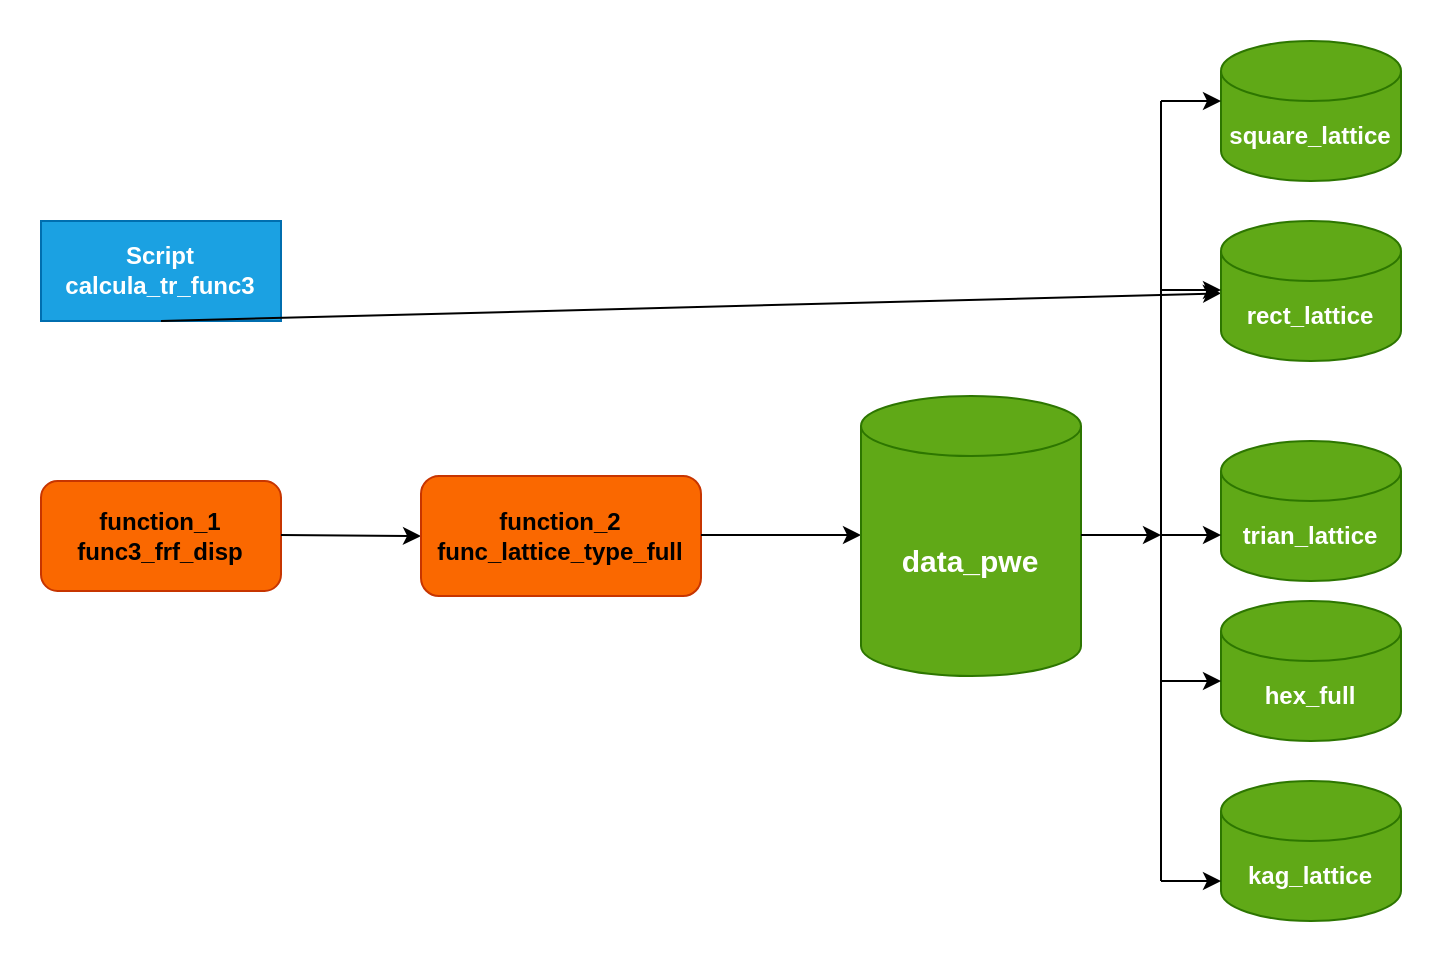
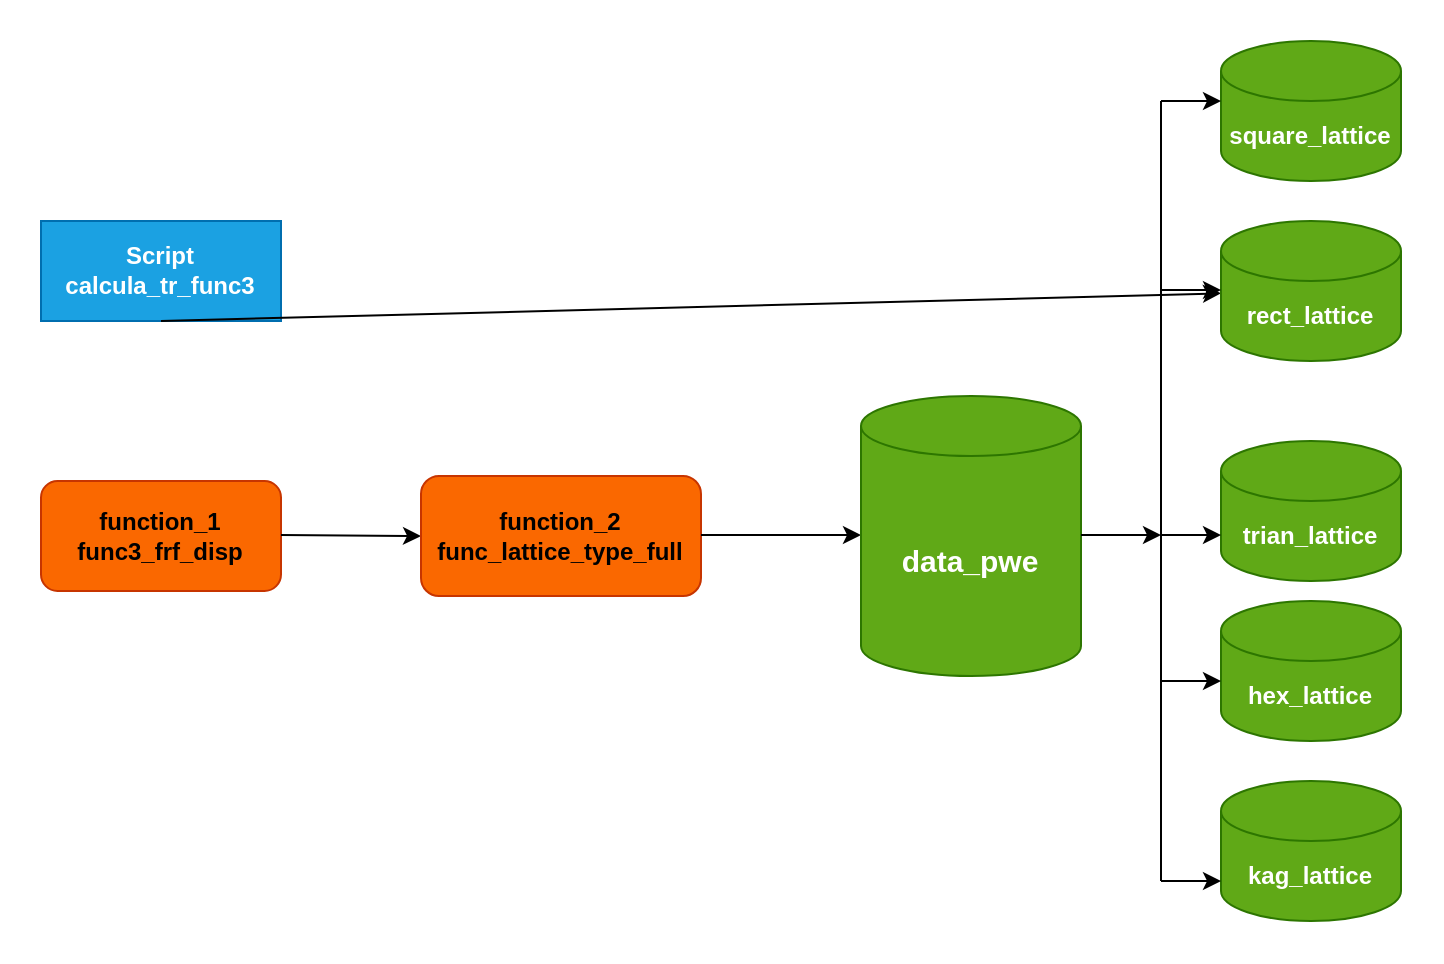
  <mxCell id="0" />
  <mxCell id="1" parent="0" />
  <mxCell id="2" value="&lt;div&gt;Script&lt;/div&gt;calcula_tr_func3" style="whiteSpace=wrap;html=1;fontSize=12;glass=0;strokeWidth=1;shadow=0;fillColor=#1ba1e2;fontColor=#ffffff;strokeColor=#006EAF;fontStyle=1;rounded=0;" parent="1" vertex="1"><mxGeometry x="20" y="110" width="120" height="50" as="geometry" /></mxCell>
  <mxCell id="3" value="&lt;div&gt;function_1&lt;/div&gt;func3_frf_disp" style="rounded=1;whiteSpace=wrap;html=1;fontSize=12;glass=0;strokeWidth=1;shadow=0;fillColor=#fa6800;fontColor=#000000;strokeColor=#C73500;fontStyle=1" vertex="1" parent="1"><mxGeometry x="20" y="240" width="120" height="55" as="geometry" /></mxCell>
  <mxCell id="4" value="" style="endArrow=classic;html=1;rounded=0;entryX=0;entryY=0.5;entryDx=0;entryDy=0;" edge="1" parent="1" target="5"><mxGeometry width="50" height="50" relative="1" as="geometry"><mxPoint x="140" y="267" as="sourcePoint" /><mxPoint x="210" y="270" as="targetPoint" /></mxGeometry></mxCell>
  <mxCell id="5" value="&lt;div&gt;function_2&lt;/div&gt;func_lattice_type_full" style="rounded=1;whiteSpace=wrap;html=1;fontSize=12;glass=0;strokeWidth=1;shadow=0;fillColor=#fa6800;fontColor=#000000;strokeColor=#C73500;fontStyle=1" vertex="1" parent="1"><mxGeometry x="210" y="237.5" width="140" height="60" as="geometry" /></mxCell>
  <mxCell id="6" value="" style="endArrow=classic;html=1;rounded=0;exitX=1;exitY=0.5;exitDx=0;exitDy=0;" edge="1" parent="1"><mxGeometry width="50" height="50" relative="1" as="geometry"><mxPoint x="350" y="267" as="sourcePoint" /><mxPoint x="430" y="267" as="targetPoint" /><Array as="points"><mxPoint x="420" y="267" /></Array></mxGeometry></mxCell>
  <mxCell id="7" value="&lt;b&gt;&lt;font style=&quot;font-size: 15px;&quot;&gt;data_pwe&lt;/font&gt;&lt;/b&gt;" style="shape=cylinder3;whiteSpace=wrap;html=1;boundedLbl=1;backgroundOutline=1;size=15;fillColor=#60a917;fontColor=#ffffff;strokeColor=#2D7600;" vertex="1" parent="1"><mxGeometry x="430" y="197.5" width="110" height="140" as="geometry" /></mxCell>
  <mxCell id="8" value="" style="endArrow=classic;html=1;rounded=0;exitX=0.5;exitY=1;exitDx=0;exitDy=0;" edge="1" parent="1" source="2" target="10"><mxGeometry width="50" height="50" relative="1" as="geometry"><mxPoint x="129.5" y="120" as="sourcePoint" /><mxPoint x="129.5" y="180" as="targetPoint" /></mxGeometry></mxCell>
  <mxCell id="9" value="square_lattice" style="shape=cylinder3;whiteSpace=wrap;html=1;boundedLbl=1;backgroundOutline=1;size=15;fillColor=#60a917;fontColor=#ffffff;strokeColor=#2D7600;fontStyle=1" vertex="1" parent="1"><mxGeometry x="610" y="20" width="90" height="70" as="geometry" /></mxCell>
  <mxCell id="10" value="rect_lattice" style="shape=cylinder3;whiteSpace=wrap;html=1;boundedLbl=1;backgroundOutline=1;size=15;fillColor=#60a917;fontColor=#ffffff;strokeColor=#2D7600;fontStyle=1" vertex="1" parent="1"><mxGeometry x="610" y="110" width="90" height="70" as="geometry" /></mxCell>
  <mxCell id="11" value="trian_lattice" style="shape=cylinder3;whiteSpace=wrap;html=1;boundedLbl=1;backgroundOutline=1;size=15;fillColor=#60a917;fontColor=#ffffff;strokeColor=#2D7600;fontStyle=1" vertex="1" parent="1"><mxGeometry x="610" y="220" width="90" height="70" as="geometry" /></mxCell>
- <mxCell id="12" value="hex_full" style="shape=cylinder3;whiteSpace=wrap;html=1;boundedLbl=1;backgroundOutline=1;size=15;fillColor=#60a917;fontColor=#ffffff;strokeColor=#2D7600;fontStyle=1" vertex="1" parent="1"><mxGeometry x="610" y="300" width="90" height="70" as="geometry" /></mxCell>
+ <mxCell id="12" value="hex_lattice" style="shape=cylinder3;whiteSpace=wrap;html=1;boundedLbl=1;backgroundOutline=1;size=15;fillColor=#60a917;fontColor=#ffffff;strokeColor=#2D7600;fontStyle=1" vertex="1" parent="1"><mxGeometry x="610" y="300" width="90" height="70" as="geometry" /></mxCell>
  <mxCell id="13" value="kag_lattice" style="shape=cylinder3;whiteSpace=wrap;html=1;boundedLbl=1;backgroundOutline=1;size=15;fillColor=#60a917;fontColor=#ffffff;strokeColor=#2D7600;fontStyle=1" vertex="1" parent="1"><mxGeometry x="610" y="390" width="90" height="70" as="geometry" /></mxCell>
  <mxCell id="14" value="" style="endArrow=classic;html=1;rounded=0;" edge="1" parent="1"><mxGeometry width="50" height="50" relative="1" as="geometry"><mxPoint x="540" y="267" as="sourcePoint" /><mxPoint x="580" y="267" as="targetPoint" /><Array as="points"><mxPoint x="570" y="267" /></Array></mxGeometry></mxCell>
  <mxCell id="15" value="" style="endArrow=none;html=1;rounded=0;" edge="1" parent="1"><mxGeometry width="50" height="50" relative="1" as="geometry"><mxPoint x="580" y="440" as="sourcePoint" /><mxPoint x="580" y="50" as="targetPoint" /><Array as="points"><mxPoint x="580" y="270" /></Array></mxGeometry></mxCell>
  <mxCell id="16" value="" style="endArrow=classic;html=1;rounded=0;" edge="1" parent="1"><mxGeometry width="50" height="50" relative="1" as="geometry"><mxPoint x="580" y="50" as="sourcePoint" /><mxPoint x="610" y="50" as="targetPoint" /></mxGeometry></mxCell>
  <mxCell id="17" value="" style="endArrow=classic;html=1;rounded=0;" edge="1" parent="1"><mxGeometry width="50" height="50" relative="1" as="geometry"><mxPoint x="580" y="144.5" as="sourcePoint" /><mxPoint x="610" y="144.5" as="targetPoint" /></mxGeometry></mxCell>
  <mxCell id="18" value="" style="endArrow=classic;html=1;rounded=0;" edge="1" parent="1"><mxGeometry width="50" height="50" relative="1" as="geometry"><mxPoint x="580" y="267" as="sourcePoint" /><mxPoint x="610" y="267" as="targetPoint" /></mxGeometry></mxCell>
  <mxCell id="19" value="" style="endArrow=classic;html=1;rounded=0;" edge="1" parent="1"><mxGeometry width="50" height="50" relative="1" as="geometry"><mxPoint x="580" y="340" as="sourcePoint" /><mxPoint x="610" y="340" as="targetPoint" /></mxGeometry></mxCell>
  <mxCell id="20" value="" style="endArrow=classic;html=1;rounded=0;" edge="1" parent="1"><mxGeometry width="50" height="50" relative="1" as="geometry"><mxPoint x="580" y="440" as="sourcePoint" /><mxPoint x="610" y="440" as="targetPoint" /></mxGeometry></mxCell>
